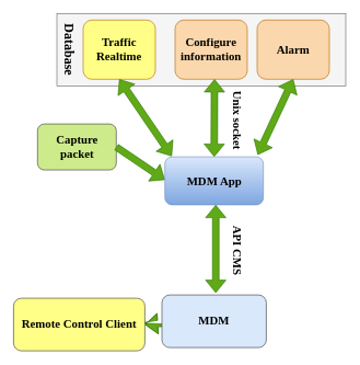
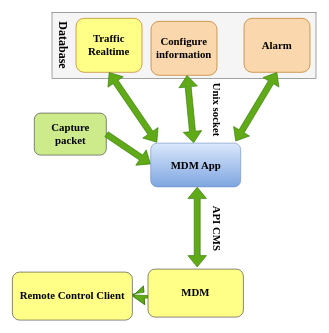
  <mxCell id="0" />
  <mxCell id="1" parent="0" />
  <mxCell id="2" value="" style="rounded=0;whiteSpace=wrap;html=1;fontFamily=Comic Sans MS;fillColor=#f5f5f5;fontColor=#333333;strokeColor=#666666;" vertex="1" parent="1"><mxGeometry x="86" y="20" width="440" height="110" as="geometry" /></mxCell>
  <mxCell id="3" value="Traffic Realtime" style="rounded=1;whiteSpace=wrap;html=1;fontSize=18;fontFamily=Comic Sans MS;fontStyle=1;fillColor=#ffff88;strokeColor=#b46504;" vertex="1" parent="1"><mxGeometry x="126" y="30" width="110" height="90" as="geometry" /></mxCell>
- <mxCell id="4" value="Configure information" style="rounded=1;whiteSpace=wrap;html=1;fontSize=18;fontFamily=Comic Sans MS;fontStyle=1;fillColor=#fad7ac;strokeColor=#b46504;" vertex="1" parent="1"><mxGeometry x="266" y="30" width="110" height="90" as="geometry" /></mxCell>
- <mxCell id="5" value="Alarm" style="rounded=1;whiteSpace=wrap;html=1;fontSize=18;fontStyle=1;fontFamily=Comic Sans MS;fillColor=#fad7ac;strokeColor=#b46504;" vertex="1" parent="1"><mxGeometry x="391" y="30" width="110" height="90" as="geometry" /></mxCell>
+ <mxCell id="4" value="Configure information" style="rounded=1;whiteSpace=wrap;html=1;fontSize=18;fontFamily=Comic Sans MS;fontStyle=1;fillColor=#fad7ac;strokeColor=#b46504;" vertex="1" parent="1"><mxGeometry x="251" y="35" width="110" height="90" as="geometry" /></mxCell>
+ <mxCell id="5" value="Alarm" style="rounded=1;whiteSpace=wrap;html=1;fontSize=18;fontStyle=1;fontFamily=Comic Sans MS;fillColor=#fad7ac;strokeColor=#b46504;" vertex="1" parent="1"><mxGeometry x="406" y="30" width="110" height="90" as="geometry" /></mxCell>
  <mxCell id="6" value="Database" style="text;html=1;strokeColor=none;fillColor=none;align=center;verticalAlign=middle;whiteSpace=wrap;rounded=0;fontFamily=Comic Sans MS;fontSize=20;fontStyle=1;rotation=90;" vertex="1" parent="1"><mxGeometry x="56" y="60" width="100" height="30" as="geometry" /></mxCell>
  <mxCell id="7" value="" style="shape=flexArrow;endArrow=classic;startArrow=classic;html=1;rounded=0;fontFamily=Comic Sans MS;fontSize=18;exitX=1;exitY=0.5;exitDx=0;exitDy=0;fillColor=#60a917;strokeColor=#2D7600;" edge="1" parent="1" source="14"><mxGeometry width="100" height="100" relative="1" as="geometry"><mxPoint x="166" y="320" as="sourcePoint" /><mxPoint x="248" y="488" as="targetPoint" /><Array as="points"><mxPoint x="296" y="488" /></Array></mxGeometry></mxCell>
  <mxCell id="8" value="" style="shape=flexArrow;endArrow=classic;startArrow=classic;html=1;rounded=0;fontFamily=Comic Sans MS;fontSize=18;entryX=0.546;entryY=0.999;entryDx=0;entryDy=0;fillColor=#60a917;strokeColor=#2D7600;entryPerimeter=0;" edge="1" parent="1" source="17" target="4"><mxGeometry width="100" height="100" relative="1" as="geometry"><mxPoint x="279" y="188" as="sourcePoint" /><mxPoint x="376" y="140" as="targetPoint" /></mxGeometry></mxCell>
  <mxCell id="9" value="" style="shape=flexArrow;endArrow=classic;startArrow=classic;html=1;rounded=0;fontFamily=Comic Sans MS;fontSize=18;entryX=0.5;entryY=1;entryDx=0;entryDy=0;fillColor=#60a917;strokeColor=#2D7600;" edge="1" parent="1" target="3"><mxGeometry width="100" height="100" relative="1" as="geometry"><mxPoint x="261" y="237" as="sourcePoint" /><mxPoint x="166.49" y="130" as="targetPoint" /></mxGeometry></mxCell>
  <mxCell id="10" value="" style="shape=flexArrow;endArrow=classic;startArrow=classic;html=1;rounded=0;fontFamily=Comic Sans MS;fontSize=18;entryX=0.5;entryY=1;entryDx=0;entryDy=0;fillColor=#60a917;strokeColor=#2D7600;exitX=0.943;exitY=-0.041;exitDx=0;exitDy=0;exitPerimeter=0;" edge="1" parent="1" source="17" target="5"><mxGeometry width="100" height="100" relative="1" as="geometry"><mxPoint x="382" y="226" as="sourcePoint" /><mxPoint x="406.49" y="130" as="targetPoint" /></mxGeometry></mxCell>
  <mxCell id="11" value="Capture packet" style="rounded=1;whiteSpace=wrap;html=1;fontFamily=Comic Sans MS;fontSize=18;fillColor=#cdeb8b;strokeColor=#36393d;fontStyle=1" vertex="1" parent="1"><mxGeometry x="56.5" y="188" width="120" height="70" as="geometry" /></mxCell>
  <mxCell id="12" value="" style="shape=flexArrow;endArrow=classic;html=1;rounded=0;fontFamily=Comic Sans MS;fontSize=18;entryX=0;entryY=0.5;entryDx=0;entryDy=0;exitX=1;exitY=0.5;exitDx=0;exitDy=0;fillColor=#60a917;strokeColor=#2D7600;" edge="1" parent="1" source="11"><mxGeometry width="50" height="50" relative="1" as="geometry"><mxPoint x="176.5" y="288" as="sourcePoint" /><mxPoint x="250.5" y="273" as="targetPoint" /></mxGeometry></mxCell>
- <mxCell id="13" value="MDM" style="rounded=1;whiteSpace=wrap;html=1;fontFamily=Comic Sans MS;fontSize=18;fontStyle=1;fillColor=#dae8fc;strokeColor=#36393d;" vertex="1" parent="1"><mxGeometry x="246" y="448" width="159" height="80" as="geometry" /></mxCell>
+ <mxCell id="13" value="MDM" style="rounded=1;whiteSpace=wrap;html=1;fontFamily=Comic Sans MS;fontSize=18;fontStyle=1;fillColor=#ffff88;strokeColor=#36393d;" vertex="1" parent="1"><mxGeometry x="246" y="448" width="159" height="80" as="geometry" /></mxCell>
  <mxCell id="14" value="Remote Control Client" style="rounded=1;whiteSpace=wrap;html=1;fontFamily=Comic Sans MS;fontSize=18;fontStyle=1;fillColor=#ffff88;strokeColor=#36393d;" vertex="1" parent="1"><mxGeometry x="20" y="453" width="200" height="80" as="geometry" /></mxCell>
  <mxCell id="15" value="API CMS" style="text;html=1;align=center;verticalAlign=middle;resizable=0;points=[];autosize=1;strokeColor=none;fillColor=none;fontSize=18;fontFamily=Comic Sans MS;rotation=90;fontStyle=1" vertex="1" parent="1"><mxGeometry x="315" y="367" width="90" height="26" as="geometry" /></mxCell>
  <mxCell id="16" value="Unix socket" style="text;html=1;align=center;verticalAlign=middle;resizable=0;points=[];autosize=1;strokeColor=none;fillColor=none;fontSize=18;fontFamily=Comic Sans MS;fontStyle=1;rotation=90;" vertex="1" parent="1"><mxGeometry x="305" y="169" width="112" height="26" as="geometry" /></mxCell>
  <mxCell id="17" value="MDM App" style="rounded=1;whiteSpace=wrap;html=1;fontFamily=Comic Sans MS;fontSize=18;fontStyle=1;fillColor=#dae8fc;strokeColor=#6c8ebf;gradientColor=#7ea6e0;" vertex="1" parent="1"><mxGeometry x="250.5" y="238" width="150" height="73" as="geometry" /></mxCell>
  <mxCell id="18" value="" style="shape=flexArrow;endArrow=classic;startArrow=classic;html=1;rounded=0;fontFamily=Comic Sans MS;fontSize=18;entryX=0.5;entryY=1;entryDx=0;entryDy=0;fillColor=#60a917;strokeColor=#2D7600;" edge="1" parent="1"><mxGeometry width="100" height="100" relative="1" as="geometry"><mxPoint x="328" y="445" as="sourcePoint" /><mxPoint x="328" y="311" as="targetPoint" /></mxGeometry></mxCell>
